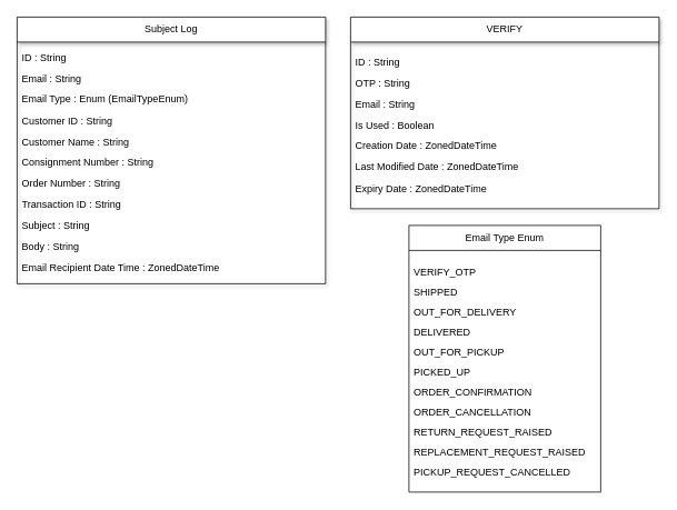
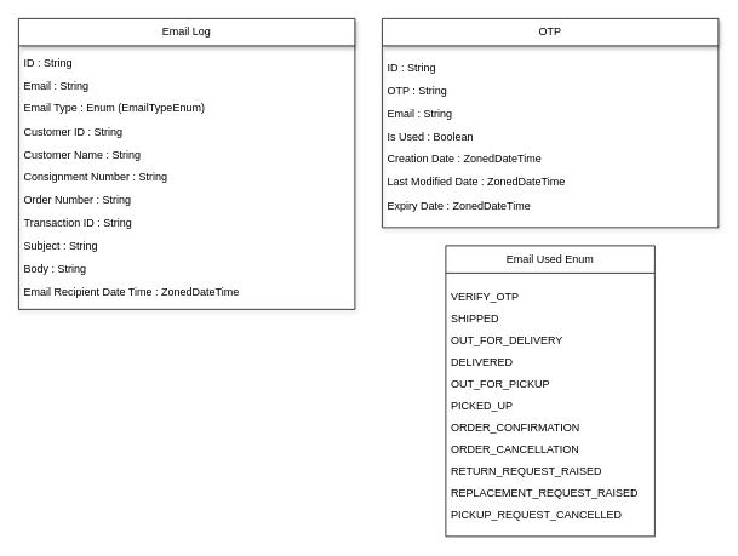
  <mxCell id="0" />
  <mxCell id="1" parent="0" />
- <mxCell id="2" value="Subject Log" style="swimlane;fontStyle=0;childLayout=stackLayout;horizontal=1;startSize=30;horizontalStack=0;resizeParent=1;resizeParentMax=0;resizeLast=0;collapsible=1;marginBottom=0;whiteSpace=wrap;html=1;shadow=1;" vertex="1" parent="1"><mxGeometry x="20" y="20" width="370" height="320" as="geometry" /></mxCell>
+ <mxCell id="2" value="Email Log" style="swimlane;fontStyle=0;childLayout=stackLayout;horizontal=1;startSize=30;horizontalStack=0;resizeParent=1;resizeParentMax=0;resizeLast=0;collapsible=1;marginBottom=0;whiteSpace=wrap;html=1;shadow=1;" vertex="1" parent="1"><mxGeometry x="20" y="20" width="370" height="320" as="geometry" /></mxCell>
  <mxCell id="3" value="&lt;div style=&quot;line-height: 210%;&quot;&gt;&lt;div&gt;ID : String&lt;/div&gt;&lt;div&gt;Email : String&lt;/div&gt;&lt;div&gt;Email Type : Enum (EmailTypeEnum)&lt;/div&gt;&lt;div&gt;Customer ID : String&lt;/div&gt;&lt;div&gt;Customer Name : String&lt;/div&gt;&lt;div&gt;Consignment Number : String&lt;/div&gt;&lt;div&gt;Order Number : String&lt;/div&gt;&lt;div&gt;Transaction ID : String&lt;/div&gt;&lt;div&gt;Subject : String&lt;/div&gt;&lt;div&gt;Body : String&lt;/div&gt;&lt;div&gt;Email Recipient Date Time : ZonedDateTime&lt;/div&gt;&lt;/div&gt;" style="text;strokeColor=none;fillColor=none;align=left;verticalAlign=middle;spacingLeft=4;spacingRight=4;overflow=hidden;points=[[0,0.5],[1,0.5]];portConstraint=eastwest;rotatable=0;whiteSpace=wrap;html=1;" vertex="1" parent="2"><mxGeometry y="30" width="370" height="290" as="geometry" /></mxCell>
- <mxCell id="4" value="VERIFY" style="swimlane;fontStyle=0;childLayout=stackLayout;horizontal=1;startSize=30;horizontalStack=0;resizeParent=1;resizeParentMax=0;resizeLast=0;collapsible=1;marginBottom=0;whiteSpace=wrap;html=1;shadow=1;" vertex="1" parent="1"><mxGeometry x="420" y="20" width="370" height="230" as="geometry" /></mxCell>
+ <mxCell id="4" value="OTP" style="swimlane;fontStyle=0;childLayout=stackLayout;horizontal=1;startSize=30;horizontalStack=0;resizeParent=1;resizeParentMax=0;resizeLast=0;collapsible=1;marginBottom=0;whiteSpace=wrap;html=1;shadow=1;" vertex="1" parent="1"><mxGeometry x="420" y="20" width="370" height="230" as="geometry" /></mxCell>
  <mxCell id="5" value="&lt;div style=&quot;line-height: 210%;&quot;&gt;&lt;div&gt;ID : String&lt;/div&gt;&lt;div&gt;OTP : String&lt;/div&gt;&lt;div&gt;Email : String&lt;/div&gt;&lt;div&gt;Is Used : Boolean&lt;/div&gt;&lt;div&gt;Creation Date : ZonedDateTime&lt;/div&gt;&lt;div&gt;Last Modified Date : ZonedDateTime&lt;/div&gt;&lt;div&gt;Expiry Date : ZonedDateTime&lt;/div&gt;&lt;/div&gt;" style="text;strokeColor=none;fillColor=none;align=left;verticalAlign=middle;spacingLeft=4;spacingRight=4;overflow=hidden;points=[[0,0.5],[1,0.5]];portConstraint=eastwest;rotatable=0;whiteSpace=wrap;html=1;" vertex="1" parent="4"><mxGeometry y="30" width="370" height="200" as="geometry" /></mxCell>
- <mxCell id="6" value="Email Type Enum" style="swimlane;fontStyle=0;childLayout=stackLayout;horizontal=1;startSize=30;horizontalStack=0;resizeParent=1;resizeParentMax=0;resizeLast=0;collapsible=1;marginBottom=0;whiteSpace=wrap;html=1;" vertex="1" parent="1"><mxGeometry x="490" y="270" width="230" height="320" as="geometry" /></mxCell>
+ <mxCell id="6" value="Email Used Enum" style="swimlane;fontStyle=0;childLayout=stackLayout;horizontal=1;startSize=30;horizontalStack=0;resizeParent=1;resizeParentMax=0;resizeLast=0;collapsible=1;marginBottom=0;whiteSpace=wrap;html=1;" vertex="1" parent="1"><mxGeometry x="490" y="270" width="230" height="320" as="geometry" /></mxCell>
  <mxCell id="7" value="&lt;div style=&quot;line-height: 200%;&quot;&gt;&lt;div style=&quot;line-height: 200%;&quot;&gt;&lt;div style=&quot;line-height: 200%;&quot;&gt;&lt;div style=&quot;line-height: 200%;&quot;&gt;VERIFY_OTP&lt;/div&gt;&lt;div style=&quot;line-height: 200%;&quot;&gt;SHIPPED&lt;/div&gt;&lt;div style=&quot;line-height: 200%;&quot;&gt;OUT_FOR_DELIVERY&lt;/div&gt;&lt;div style=&quot;line-height: 200%;&quot;&gt;DELIVERED&lt;/div&gt;&lt;div style=&quot;line-height: 200%;&quot;&gt;OUT_FOR_PICKUP&lt;/div&gt;&lt;div style=&quot;line-height: 200%;&quot;&gt;PICKED_UP&lt;/div&gt;&lt;div style=&quot;line-height: 200%;&quot;&gt;ORDER_CONFIRMATION&lt;/div&gt;&lt;div style=&quot;line-height: 200%;&quot;&gt;ORDER_CANCELLATION&lt;/div&gt;&lt;div style=&quot;line-height: 200%;&quot;&gt;RETURN_REQUEST_RAISED&lt;/div&gt;&lt;div style=&quot;line-height: 200%;&quot;&gt;REPLACEMENT_REQUEST_RAISED&lt;/div&gt;&lt;div style=&quot;line-height: 200%;&quot;&gt;PICKUP_REQUEST_CANCELLED&lt;/div&gt;&lt;/div&gt;&lt;/div&gt;&lt;/div&gt;" style="text;strokeColor=none;fillColor=none;align=left;verticalAlign=middle;spacingLeft=4;spacingRight=4;overflow=hidden;points=[[0,0.5],[1,0.5]];portConstraint=eastwest;rotatable=0;whiteSpace=wrap;html=1;" vertex="1" parent="6"><mxGeometry y="30" width="230" height="290" as="geometry" /></mxCell>
